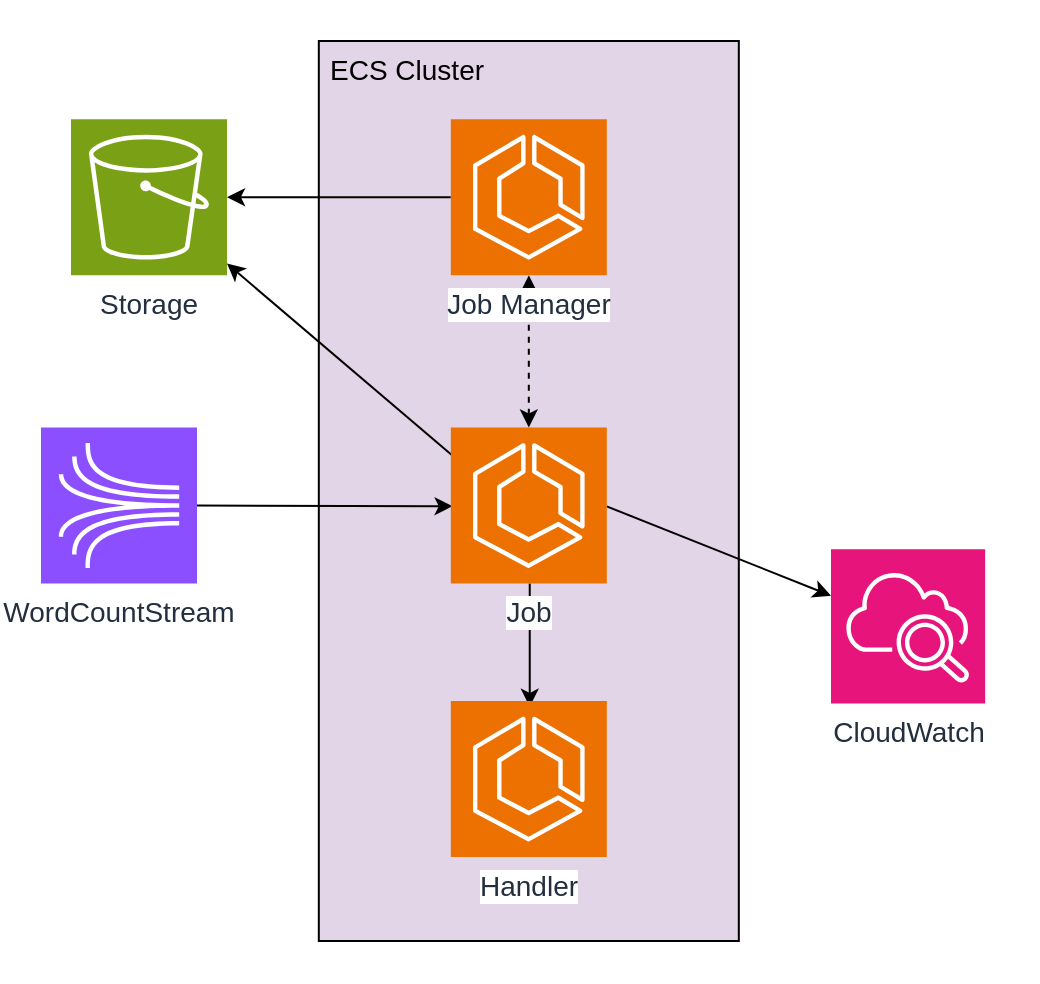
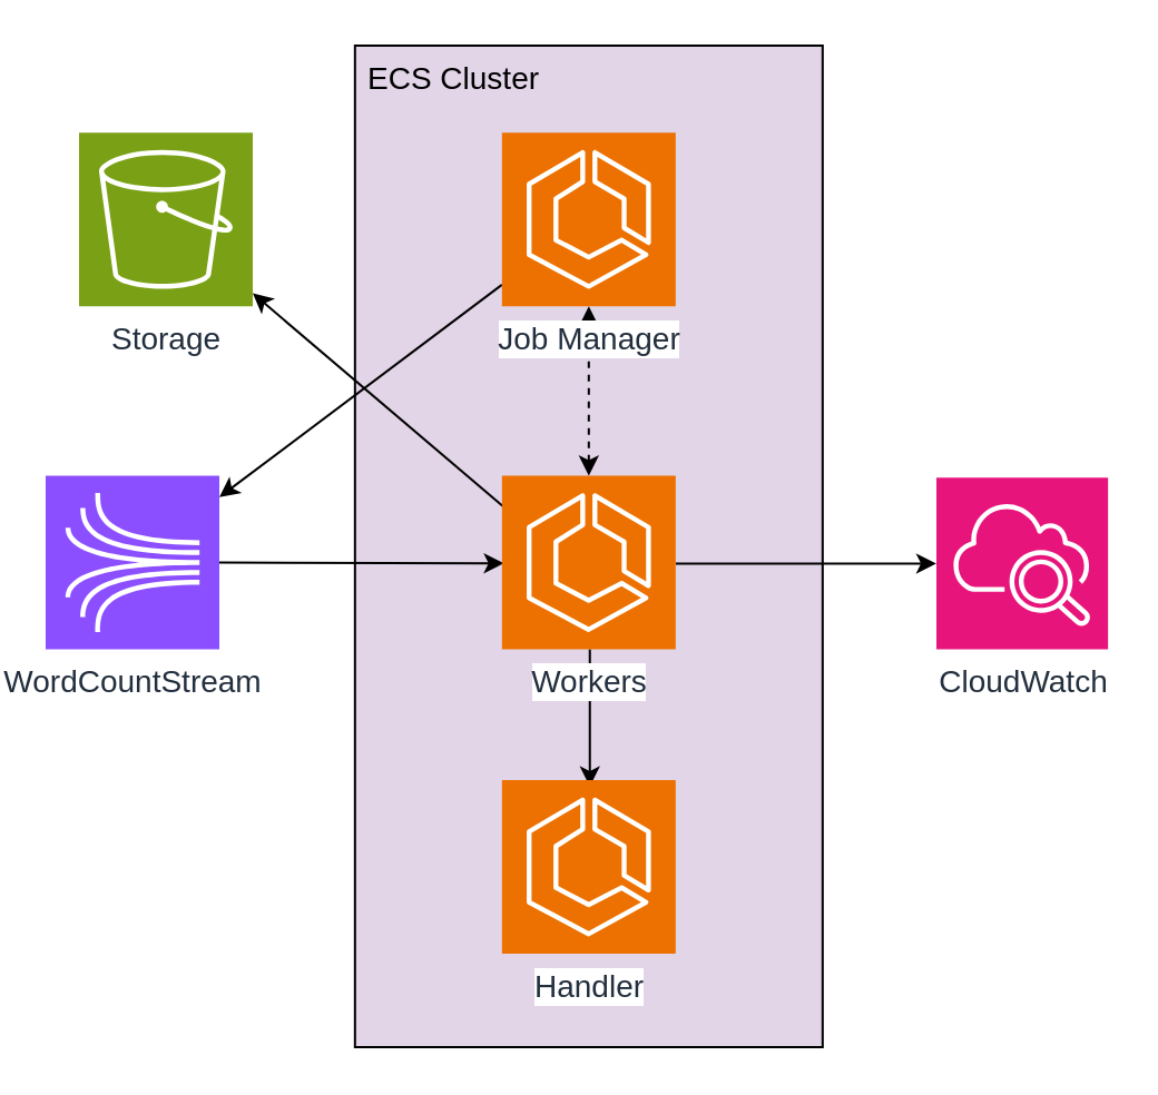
  <mxCell id="0" />
  <mxCell id="1" parent="0" />
  <mxCell id="2" value="ECS Cluster" style="rounded=0;whiteSpace=wrap;html=1;verticalAlign=top;align=left;spacingLeft=4;fontSize=14;fillColor=#e1d5e7;" parent="1" vertex="1"><mxGeometry x="158.91" y="20" width="210" height="450" as="geometry" /></mxCell>
- <mxCell id="3" value="" style="edgeStyle=none;html=1;fontSize=14;" parent="1" source="16" target="11" edge="1"><mxGeometry relative="1" as="geometry"><mxPoint x="225.832" y="98.541" as="sourcePoint" /><mxPoint x="87.082" y="98.47" as="targetPoint" /></mxGeometry></mxCell>
+ <mxCell id="3" value="" style="edgeStyle=none;html=1;fontSize=14;" parent="1" source="16" target="12" edge="1"><mxGeometry relative="1" as="geometry"><mxPoint x="225.832" y="98.541" as="sourcePoint" /><mxPoint x="87.082" y="98.47" as="targetPoint" /></mxGeometry></mxCell>
  <mxCell id="4" value="" style="edgeStyle=none;html=1;fontSize=14;" parent="1" edge="1"><mxGeometry relative="1" as="geometry"><mxPoint x="264.373" y="291.249" as="sourcePoint" /><mxPoint x="264.373" y="352.917" as="targetPoint" /></mxGeometry></mxCell>
  <mxCell id="5" style="edgeStyle=none;html=1;fontSize=14;" parent="1" target="11" edge="1"><mxGeometry relative="1" as="geometry"><mxPoint x="225.832" y="227.388" as="sourcePoint" /><mxPoint x="87.082" y="126.071" as="targetPoint" /></mxGeometry></mxCell>
  <mxCell id="6" style="edgeStyle=none;html=1;fontSize=14;" parent="1" target="9" edge="1"><mxGeometry relative="1" as="geometry"><mxPoint x="302.914" y="252.708" as="sourcePoint" /></mxGeometry></mxCell>
  <mxCell id="7" value="" style="endArrow=classic;startArrow=classic;html=1;fontSize=14;" parent="1" edge="1"><mxGeometry width="50" height="50" relative="1" as="geometry"><mxPoint x="264.597" y="215.08" as="sourcePoint" /><mxPoint x="264.603" y="214.167" as="targetPoint" /></mxGeometry></mxCell>
  <mxCell id="8" value="" style="edgeStyle=none;html=1;fontSize=14;exitX=1;exitY=0.5;exitDx=0;exitDy=0;exitPerimeter=0;" parent="1" source="12" edge="1"><mxGeometry relative="1" as="geometry"><Array as="points" /><mxPoint x="87.082" y="252.708" as="sourcePoint" /><mxPoint x="225.832" y="252.618" as="targetPoint" /></mxGeometry></mxCell>
- <mxCell id="9" value="CloudWatch" style="sketch=0;points=[[0,0,0],[0.25,0,0],[0.5,0,0],[0.75,0,0],[1,0,0],[0,1,0],[0.25,1,0],[0.5,1,0],[0.75,1,0],[1,1,0],[0,0.25,0],[0,0.5,0],[0,0.75,0],[1,0.25,0],[1,0.5,0],[1,0.75,0]];points=[[0,0,0],[0.25,0,0],[0.5,0,0],[0.75,0,0],[1,0,0],[0,1,0],[0.25,1,0],[0.5,1,0],[0.75,1,0],[1,1,0],[0,0.25,0],[0,0.5,0],[0,0.75,0],[1,0.25,0],[1,0.5,0],[1,0.75,0]];outlineConnect=0;fontColor=#232F3E;fillColor=#E7157B;strokeColor=#ffffff;dashed=0;verticalLabelPosition=bottom;verticalAlign=top;align=center;html=1;fontSize=14;fontStyle=0;aspect=fixed;shape=mxgraph.aws4.resourceIcon;resIcon=mxgraph.aws4.cloudwatch_2;" parent="1" vertex="1"><mxGeometry x="414.997" y="274.167" width="77.082" height="77.082" as="geometry" /></mxCell>
+ <mxCell id="9" value="CloudWatch" style="sketch=0;points=[[0,0,0],[0.25,0,0],[0.5,0,0],[0.75,0,0],[1,0,0],[0,1,0],[0.25,1,0],[0.5,1,0],[0.75,1,0],[1,1,0],[0,0.25,0],[0,0.5,0],[0,0.75,0],[1,0.25,0],[1,0.5,0],[1,0.75,0]];points=[[0,0,0],[0.25,0,0],[0.5,0,0],[0.75,0,0],[1,0,0],[0,1,0],[0.25,1,0],[0.5,1,0],[0.75,1,0],[1,1,0],[0,0.25,0],[0,0.5,0],[0,0.75,0],[1,0.25,0],[1,0.5,0],[1,0.75,0]];outlineConnect=0;fontColor=#232F3E;fillColor=#E7157B;strokeColor=#ffffff;dashed=0;verticalLabelPosition=bottom;verticalAlign=top;align=center;html=1;fontSize=14;fontStyle=0;aspect=fixed;shape=mxgraph.aws4.resourceIcon;resIcon=mxgraph.aws4.cloudwatch_2;" parent="1" vertex="1"><mxGeometry x="419.997" y="214.167" width="77.082" height="77.082" as="geometry" /></mxCell>
  <mxCell id="10" value="" style="endArrow=classic;startArrow=classic;html=1;fontSize=14;" parent="1" edge="1"><mxGeometry width="50" height="50" relative="1" as="geometry"><mxPoint x="264.6" y="137.082" as="sourcePoint" /><mxPoint x="264.6" y="137.08" as="targetPoint" /></mxGeometry></mxCell>
  <mxCell id="11" value="Storage" style="sketch=0;points=[[0,0,0],[0.25,0,0],[0.5,0,0],[0.75,0,0],[1,0,0],[0,1,0],[0.25,1,0],[0.5,1,0],[0.75,1,0],[1,1,0],[0,0.25,0],[0,0.5,0],[0,0.75,0],[1,0.25,0],[1,0.5,0],[1,0.75,0]];outlineConnect=0;fontColor=#232F3E;fillColor=#7AA116;strokeColor=#ffffff;dashed=0;verticalLabelPosition=bottom;verticalAlign=top;align=center;html=1;fontSize=14;fontStyle=0;aspect=fixed;shape=mxgraph.aws4.resourceIcon;resIcon=mxgraph.aws4.s3;" parent="1" vertex="1"><mxGeometry x="35" y="59.08" width="78" height="78" as="geometry" /></mxCell>
  <mxCell id="12" value="WordCountStream" style="sketch=0;points=[[0,0,0],[0.25,0,0],[0.5,0,0],[0.75,0,0],[1,0,0],[0,1,0],[0.25,1,0],[0.5,1,0],[0.75,1,0],[1,1,0],[0,0.25,0],[0,0.5,0],[0,0.75,0],[1,0.25,0],[1,0.5,0],[1,0.75,0]];outlineConnect=0;fontColor=#232F3E;fillColor=#8C4FFF;strokeColor=#ffffff;dashed=0;verticalLabelPosition=bottom;verticalAlign=top;align=center;html=1;fontSize=14;fontStyle=0;aspect=fixed;shape=mxgraph.aws4.resourceIcon;resIcon=mxgraph.aws4.kinesis;" parent="1" vertex="1"><mxGeometry x="20" y="213.25" width="78" height="78" as="geometry" /></mxCell>
  <mxCell id="13" value="" style="edgeStyle=none;html=1;startArrow=classic;startFill=1;fontSize=14;dashed=1;" parent="1" source="14" target="16" edge="1"><mxGeometry relative="1" as="geometry" /></mxCell>
- <mxCell id="14" value="Job" style="sketch=0;points=[[0,0,0],[0.25,0,0],[0.5,0,0],[0.75,0,0],[1,0,0],[0,1,0],[0.25,1,0],[0.5,1,0],[0.75,1,0],[1,1,0],[0,0.25,0],[0,0.5,0],[0,0.75,0],[1,0.25,0],[1,0.5,0],[1,0.75,0]];outlineConnect=0;fontColor=#232F3E;fillColor=#ED7100;strokeColor=#ffffff;dashed=0;verticalLabelPosition=bottom;verticalAlign=top;align=center;html=1;fontSize=14;fontStyle=0;aspect=fixed;shape=mxgraph.aws4.resourceIcon;resIcon=mxgraph.aws4.ecs;labelBackgroundColor=#FFFFFF;" parent="1" vertex="1"><mxGeometry x="224.91" y="213.25" width="78" height="78" as="geometry" /></mxCell>
+ <mxCell id="14" value="Workers" style="sketch=0;points=[[0,0,0],[0.25,0,0],[0.5,0,0],[0.75,0,0],[1,0,0],[0,1,0],[0.25,1,0],[0.5,1,0],[0.75,1,0],[1,1,0],[0,0.25,0],[0,0.5,0],[0,0.75,0],[1,0.25,0],[1,0.5,0],[1,0.75,0]];outlineConnect=0;fontColor=#232F3E;fillColor=#ED7100;strokeColor=#ffffff;dashed=0;verticalLabelPosition=bottom;verticalAlign=top;align=center;html=1;fontSize=14;fontStyle=0;aspect=fixed;shape=mxgraph.aws4.resourceIcon;resIcon=mxgraph.aws4.ecs;labelBackgroundColor=#FFFFFF;" parent="1" vertex="1"><mxGeometry x="224.91" y="213.25" width="78" height="78" as="geometry" /></mxCell>
  <mxCell id="15" value="Handler" style="sketch=0;points=[[0,0,0],[0.25,0,0],[0.5,0,0],[0.75,0,0],[1,0,0],[0,1,0],[0.25,1,0],[0.5,1,0],[0.75,1,0],[1,1,0],[0,0.25,0],[0,0.5,0],[0,0.75,0],[1,0.25,0],[1,0.5,0],[1,0.75,0]];outlineConnect=0;fontColor=#232F3E;fillColor=#ED7100;strokeColor=#ffffff;dashed=0;verticalLabelPosition=bottom;verticalAlign=top;align=center;html=1;fontSize=14;fontStyle=0;aspect=fixed;shape=mxgraph.aws4.resourceIcon;resIcon=mxgraph.aws4.ecs;labelBackgroundColor=#FFFFFF;" parent="1" vertex="1"><mxGeometry x="224.91" y="350" width="78" height="78" as="geometry" /></mxCell>
  <mxCell id="16" value="Job Manager" style="sketch=0;points=[[0,0,0],[0.25,0,0],[0.5,0,0],[0.75,0,0],[1,0,0],[0,1,0],[0.25,1,0],[0.5,1,0],[0.75,1,0],[1,1,0],[0,0.25,0],[0,0.5,0],[0,0.75,0],[1,0.25,0],[1,0.5,0],[1,0.75,0]];outlineConnect=0;fontColor=#232F3E;fillColor=#ED7100;strokeColor=#ffffff;dashed=0;verticalLabelPosition=bottom;verticalAlign=top;align=center;html=1;fontSize=14;fontStyle=0;aspect=fixed;shape=mxgraph.aws4.resourceIcon;resIcon=mxgraph.aws4.ecs;labelBackgroundColor=#FFFFFF;" parent="1" vertex="1"><mxGeometry x="224.91" y="59.08" width="78" height="78" as="geometry" /></mxCell>
